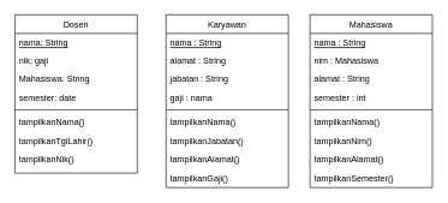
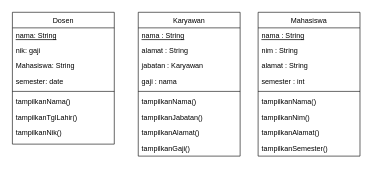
  <mxCell id="0" />
  <mxCell id="1" parent="0" />
  <mxCell id="2" value="Dosen" style="swimlane;fontStyle=0;align=center;verticalAlign=top;childLayout=stackLayout;horizontal=1;startSize=26;horizontalStack=0;resizeParent=1;resizeLast=0;collapsible=1;marginBottom=0;rounded=0;shadow=0;strokeWidth=1;" parent="1" vertex="1"><mxGeometry x="20" y="20" width="170" height="220" as="geometry"><mxRectangle x="130" y="380" width="160" height="26" as="alternateBounds" /></mxGeometry></mxCell>
  <mxCell id="3" value="nama: String" style="text;align=left;verticalAlign=top;spacingLeft=4;spacingRight=4;overflow=hidden;rotatable=0;points=[[0,0.5],[1,0.5]];portConstraint=eastwest;fontStyle=4" parent="2" vertex="1"><mxGeometry y="26" width="170" height="24" as="geometry" /></mxCell>
  <mxCell id="4" value="nik: gaji" style="text;align=left;verticalAlign=top;spacingLeft=4;spacingRight=4;overflow=hidden;rotatable=0;points=[[0,0.5],[1,0.5]];portConstraint=eastwest;fillColor=none;" parent="2" vertex="1"><mxGeometry y="50" width="170" height="26" as="geometry" /></mxCell>
  <mxCell id="5" value="Mahasiswa: String" style="text;align=left;verticalAlign=top;spacingLeft=4;spacingRight=4;overflow=hidden;rotatable=0;points=[[0,0.5],[1,0.5]];portConstraint=eastwest;fillColor=none;" vertex="1" parent="2"><mxGeometry y="76" width="170" height="26" as="geometry" /></mxCell>
  <mxCell id="6" value="semester: date" style="text;align=left;verticalAlign=top;spacingLeft=4;spacingRight=4;overflow=hidden;rotatable=0;points=[[0,0.5],[1,0.5]];portConstraint=eastwest;fillColor=none;" vertex="1" parent="2"><mxGeometry y="102" width="170" height="26" as="geometry" /></mxCell>
  <mxCell id="7" value="" style="line;html=1;strokeWidth=1;align=left;verticalAlign=middle;spacingTop=-1;spacingLeft=3;spacingRight=3;rotatable=0;labelPosition=right;points=[];portConstraint=eastwest;" parent="2" vertex="1"><mxGeometry y="128" width="170" height="8" as="geometry" /></mxCell>
  <mxCell id="8" value="tampilkanNama()" style="text;align=left;verticalAlign=top;spacingLeft=4;spacingRight=4;overflow=hidden;rotatable=0;points=[[0,0.5],[1,0.5]];portConstraint=eastwest;" parent="2" vertex="1"><mxGeometry y="136" width="170" height="26" as="geometry" /></mxCell>
  <mxCell id="9" value="tampilkanTglLahir()" style="text;align=left;verticalAlign=top;spacingLeft=4;spacingRight=4;overflow=hidden;rotatable=0;points=[[0,0.5],[1,0.5]];portConstraint=eastwest;rounded=0;shadow=0;html=0;" parent="2" vertex="1"><mxGeometry y="162" width="170" height="26" as="geometry" /></mxCell>
  <mxCell id="10" value="tampilkanNik()" style="text;align=left;verticalAlign=top;spacingLeft=4;spacingRight=4;overflow=hidden;rotatable=0;points=[[0,0.5],[1,0.5]];portConstraint=eastwest;rounded=0;shadow=0;html=0;" vertex="1" parent="2"><mxGeometry y="188" width="170" height="26" as="geometry" /></mxCell>
  <mxCell id="11" value="Karyawan" style="swimlane;fontStyle=0;align=center;verticalAlign=top;childLayout=stackLayout;horizontal=1;startSize=26;horizontalStack=0;resizeParent=1;resizeLast=0;collapsible=1;marginBottom=0;rounded=0;shadow=0;strokeWidth=1;" vertex="1" parent="1"><mxGeometry x="230" y="20" width="170" height="240" as="geometry"><mxRectangle x="330" y="360" width="160" height="26" as="alternateBounds" /></mxGeometry></mxCell>
  <mxCell id="12" value="nama : String" style="text;align=left;verticalAlign=top;spacingLeft=4;spacingRight=4;overflow=hidden;rotatable=0;points=[[0,0.5],[1,0.5]];portConstraint=eastwest;fontStyle=4" vertex="1" parent="11"><mxGeometry y="26" width="170" height="24" as="geometry" /></mxCell>
  <mxCell id="13" value="alamat : String" style="text;align=left;verticalAlign=top;spacingLeft=4;spacingRight=4;overflow=hidden;rotatable=0;points=[[0,0.5],[1,0.5]];portConstraint=eastwest;fillColor=none;" vertex="1" parent="11"><mxGeometry y="50" width="170" height="26" as="geometry" /></mxCell>
- <mxCell id="14" value="jabatan : String" style="text;align=left;verticalAlign=top;spacingLeft=4;spacingRight=4;overflow=hidden;rotatable=0;points=[[0,0.5],[1,0.5]];portConstraint=eastwest;fillColor=none;" vertex="1" parent="11"><mxGeometry y="76" width="170" height="26" as="geometry" /></mxCell>
+ <mxCell id="14" value="jabatan : Karyawan" style="text;align=left;verticalAlign=top;spacingLeft=4;spacingRight=4;overflow=hidden;rotatable=0;points=[[0,0.5],[1,0.5]];portConstraint=eastwest;fillColor=none;" vertex="1" parent="11"><mxGeometry y="76" width="170" height="26" as="geometry" /></mxCell>
  <mxCell id="15" value="gaji : nama" style="text;align=left;verticalAlign=top;spacingLeft=4;spacingRight=4;overflow=hidden;rotatable=0;points=[[0,0.5],[1,0.5]];portConstraint=eastwest;fillColor=none;" vertex="1" parent="11"><mxGeometry y="102" width="170" height="26" as="geometry" /></mxCell>
  <mxCell id="16" value="" style="line;html=1;strokeWidth=1;align=left;verticalAlign=middle;spacingTop=-1;spacingLeft=3;spacingRight=3;rotatable=0;labelPosition=right;points=[];portConstraint=eastwest;" vertex="1" parent="11"><mxGeometry y="128" width="170" height="8" as="geometry" /></mxCell>
  <mxCell id="17" value="tampilkanNama()" style="text;align=left;verticalAlign=top;spacingLeft=4;spacingRight=4;overflow=hidden;rotatable=0;points=[[0,0.5],[1,0.5]];portConstraint=eastwest;" vertex="1" parent="11"><mxGeometry y="136" width="170" height="26" as="geometry" /></mxCell>
  <mxCell id="18" value="tampilkanJabatan()" style="text;align=left;verticalAlign=top;spacingLeft=4;spacingRight=4;overflow=hidden;rotatable=0;points=[[0,0.5],[1,0.5]];portConstraint=eastwest;rounded=0;shadow=0;html=0;" vertex="1" parent="11"><mxGeometry y="162" width="170" height="26" as="geometry" /></mxCell>
  <mxCell id="19" value="tampilkanAlamat()" style="text;align=left;verticalAlign=top;spacingLeft=4;spacingRight=4;overflow=hidden;rotatable=0;points=[[0,0.5],[1,0.5]];portConstraint=eastwest;rounded=0;shadow=0;html=0;" vertex="1" parent="11"><mxGeometry y="188" width="170" height="26" as="geometry" /></mxCell>
  <mxCell id="20" value="tampilkanGaji()" style="text;align=left;verticalAlign=top;spacingLeft=4;spacingRight=4;overflow=hidden;rotatable=0;points=[[0,0.5],[1,0.5]];portConstraint=eastwest;rounded=0;shadow=0;html=0;" vertex="1" parent="11"><mxGeometry y="214" width="170" height="26" as="geometry" /></mxCell>
  <mxCell id="21" value="Mahasiswa" style="swimlane;fontStyle=0;align=center;verticalAlign=top;childLayout=stackLayout;horizontal=1;startSize=26;horizontalStack=0;resizeParent=1;resizeLast=0;collapsible=1;marginBottom=0;rounded=0;shadow=0;strokeWidth=1;" vertex="1" parent="1"><mxGeometry x="430" y="20" width="170" height="240" as="geometry"><mxRectangle x="330" y="360" width="160" height="26" as="alternateBounds" /></mxGeometry></mxCell>
  <mxCell id="22" value="nama : String" style="text;align=left;verticalAlign=top;spacingLeft=4;spacingRight=4;overflow=hidden;rotatable=0;points=[[0,0.5],[1,0.5]];portConstraint=eastwest;fontStyle=4" vertex="1" parent="21"><mxGeometry y="26" width="170" height="24" as="geometry" /></mxCell>
- <mxCell id="23" value="nim : Mahasiswa" style="text;align=left;verticalAlign=top;spacingLeft=4;spacingRight=4;overflow=hidden;rotatable=0;points=[[0,0.5],[1,0.5]];portConstraint=eastwest;fillColor=none;" vertex="1" parent="21"><mxGeometry y="50" width="170" height="26" as="geometry" /></mxCell>
+ <mxCell id="23" value="nim : String" style="text;align=left;verticalAlign=top;spacingLeft=4;spacingRight=4;overflow=hidden;rotatable=0;points=[[0,0.5],[1,0.5]];portConstraint=eastwest;fillColor=none;" vertex="1" parent="21"><mxGeometry y="50" width="170" height="26" as="geometry" /></mxCell>
  <mxCell id="24" value="alamat : String" style="text;align=left;verticalAlign=top;spacingLeft=4;spacingRight=4;overflow=hidden;rotatable=0;points=[[0,0.5],[1,0.5]];portConstraint=eastwest;fillColor=none;" vertex="1" parent="21"><mxGeometry y="76" width="170" height="26" as="geometry" /></mxCell>
  <mxCell id="25" value="semester : int" style="text;align=left;verticalAlign=top;spacingLeft=4;spacingRight=4;overflow=hidden;rotatable=0;points=[[0,0.5],[1,0.5]];portConstraint=eastwest;fillColor=none;" vertex="1" parent="21"><mxGeometry y="102" width="170" height="26" as="geometry" /></mxCell>
  <mxCell id="26" value="" style="line;html=1;strokeWidth=1;align=left;verticalAlign=middle;spacingTop=-1;spacingLeft=3;spacingRight=3;rotatable=0;labelPosition=right;points=[];portConstraint=eastwest;" vertex="1" parent="21"><mxGeometry y="128" width="170" height="8" as="geometry" /></mxCell>
  <mxCell id="27" value="tampilkanNama()" style="text;align=left;verticalAlign=top;spacingLeft=4;spacingRight=4;overflow=hidden;rotatable=0;points=[[0,0.5],[1,0.5]];portConstraint=eastwest;" vertex="1" parent="21"><mxGeometry y="136" width="170" height="26" as="geometry" /></mxCell>
  <mxCell id="28" value="tampilkanNim()" style="text;align=left;verticalAlign=top;spacingLeft=4;spacingRight=4;overflow=hidden;rotatable=0;points=[[0,0.5],[1,0.5]];portConstraint=eastwest;rounded=0;shadow=0;html=0;" vertex="1" parent="21"><mxGeometry y="162" width="170" height="26" as="geometry" /></mxCell>
  <mxCell id="29" value="tampilkanAlamat()" style="text;align=left;verticalAlign=top;spacingLeft=4;spacingRight=4;overflow=hidden;rotatable=0;points=[[0,0.5],[1,0.5]];portConstraint=eastwest;rounded=0;shadow=0;html=0;" vertex="1" parent="21"><mxGeometry y="188" width="170" height="26" as="geometry" /></mxCell>
  <mxCell id="30" value="tampilkanSemester()" style="text;align=left;verticalAlign=top;spacingLeft=4;spacingRight=4;overflow=hidden;rotatable=0;points=[[0,0.5],[1,0.5]];portConstraint=eastwest;rounded=0;shadow=0;html=0;" vertex="1" parent="21"><mxGeometry y="214" width="170" height="26" as="geometry" /></mxCell>
